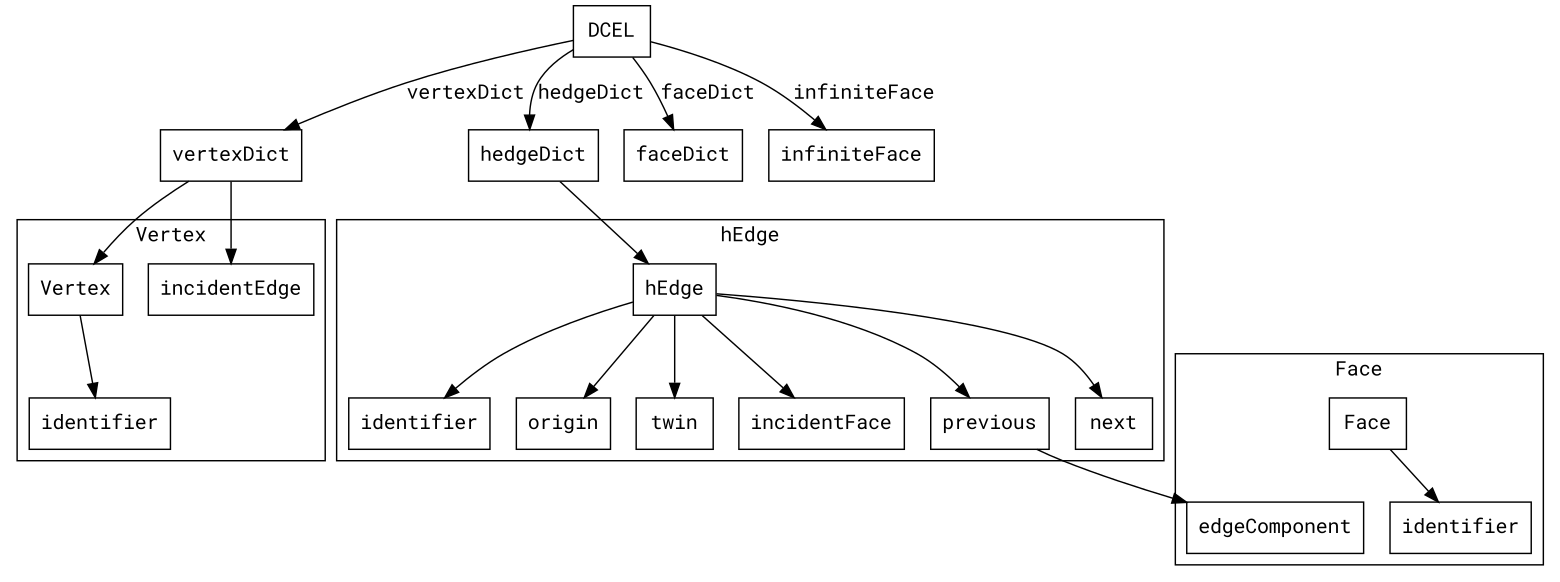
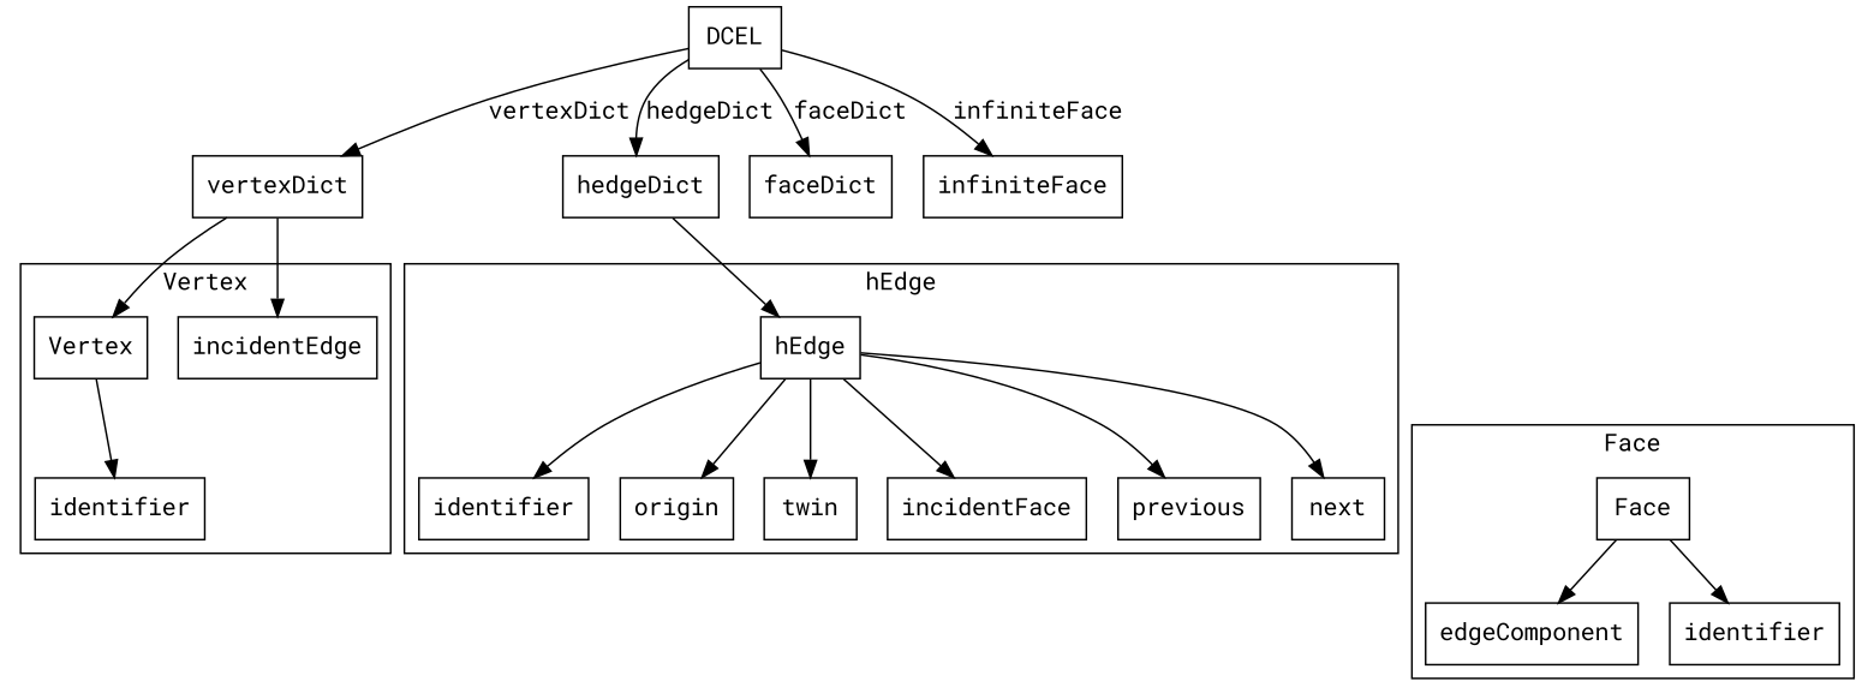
  digraph {
    fontname="Roboto Mono"
    node [fontname="Roboto Mono" shape=rectangle]
    edge [fontname="Roboto Mono"]
    n1 [label=identifier]
    Vertex
    n3 [label=incidentEdge]
    n4 [label=identifier]
    hEdge
    n6 [label=origin]
    n7 [label=twin]
    n8 [label=incidentFace]
    n9 [label=previous]
    n10 [label=next]
    n11 [label=identifier]
    Face
    n13 [label=edgeComponent]
    DCEL
    vertexDict
    hedgeDict
    faceDict
    infiniteFace
    subgraph cluster_1 {
      label=Vertex
      n1
      Vertex
      n3
    }
    subgraph cluster_2 {
      label=hEdge
      n4
      hEdge
      n6
      n7
      n8
      n9
      n10
    }
    subgraph cluster_3 {
      label=Face
      n11
      Face
      n13
    }
    Vertex -> n1
    hEdge -> n4
    hEdge -> n6
    hEdge -> n7
    hEdge -> n8
    hEdge -> n9
    hEdge -> n10
    Face -> n11
-   n9 -> n13
+   Face -> n13
    DCEL -> vertexDict [label=vertexDict]
    DCEL -> hedgeDict [label=hedgeDict]
    DCEL -> faceDict [label=faceDict]
    DCEL -> infiniteFace [label=infiniteFace]
    vertexDict -> Vertex
    vertexDict -> n3
    hedgeDict -> hEdge
  }
